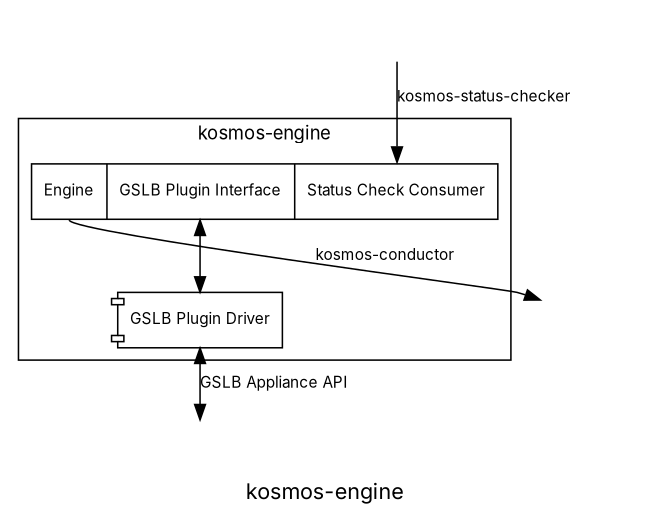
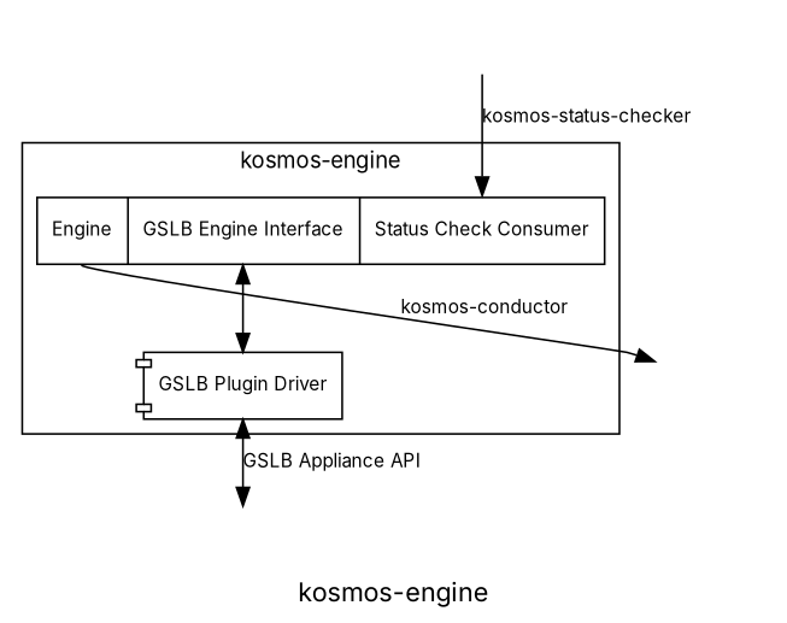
  digraph {
    fontname=Inter
    label="kosmos-engine"
    newrank=true
    rankdir=TB
    node [fontname=Inter fontsize=10 style=invisible]
    edge [fontname=Inter fontsize=10]
-   n1 [label="<f0> Engine|<f1> GSLB Plugin Interface |<f2> Status Check Consumer" shape=record style=""]
+   n1 [label="<f0> Engine|<f1> GSLB Engine Interface |<f2> Status Check Consumer" shape=record style=""]
    n2 [label="GSLB Plugin Driver" shape=component style=""]
    Conductor
    ApplicanceAPI
    Worker
    subgraph cluster_1 {
      fontsize=12
      n1
      n2
    }
    n1 -> n2 [dir=both tailport=f1]
    n1 -> Conductor [label="kosmos-conductor" tailport=f0]
    n2 -> ApplicanceAPI [dir=both label="GSLB Appliance API"]
    Worker -> n1 [headport=f2 label="kosmos-status-checker"]
  }
